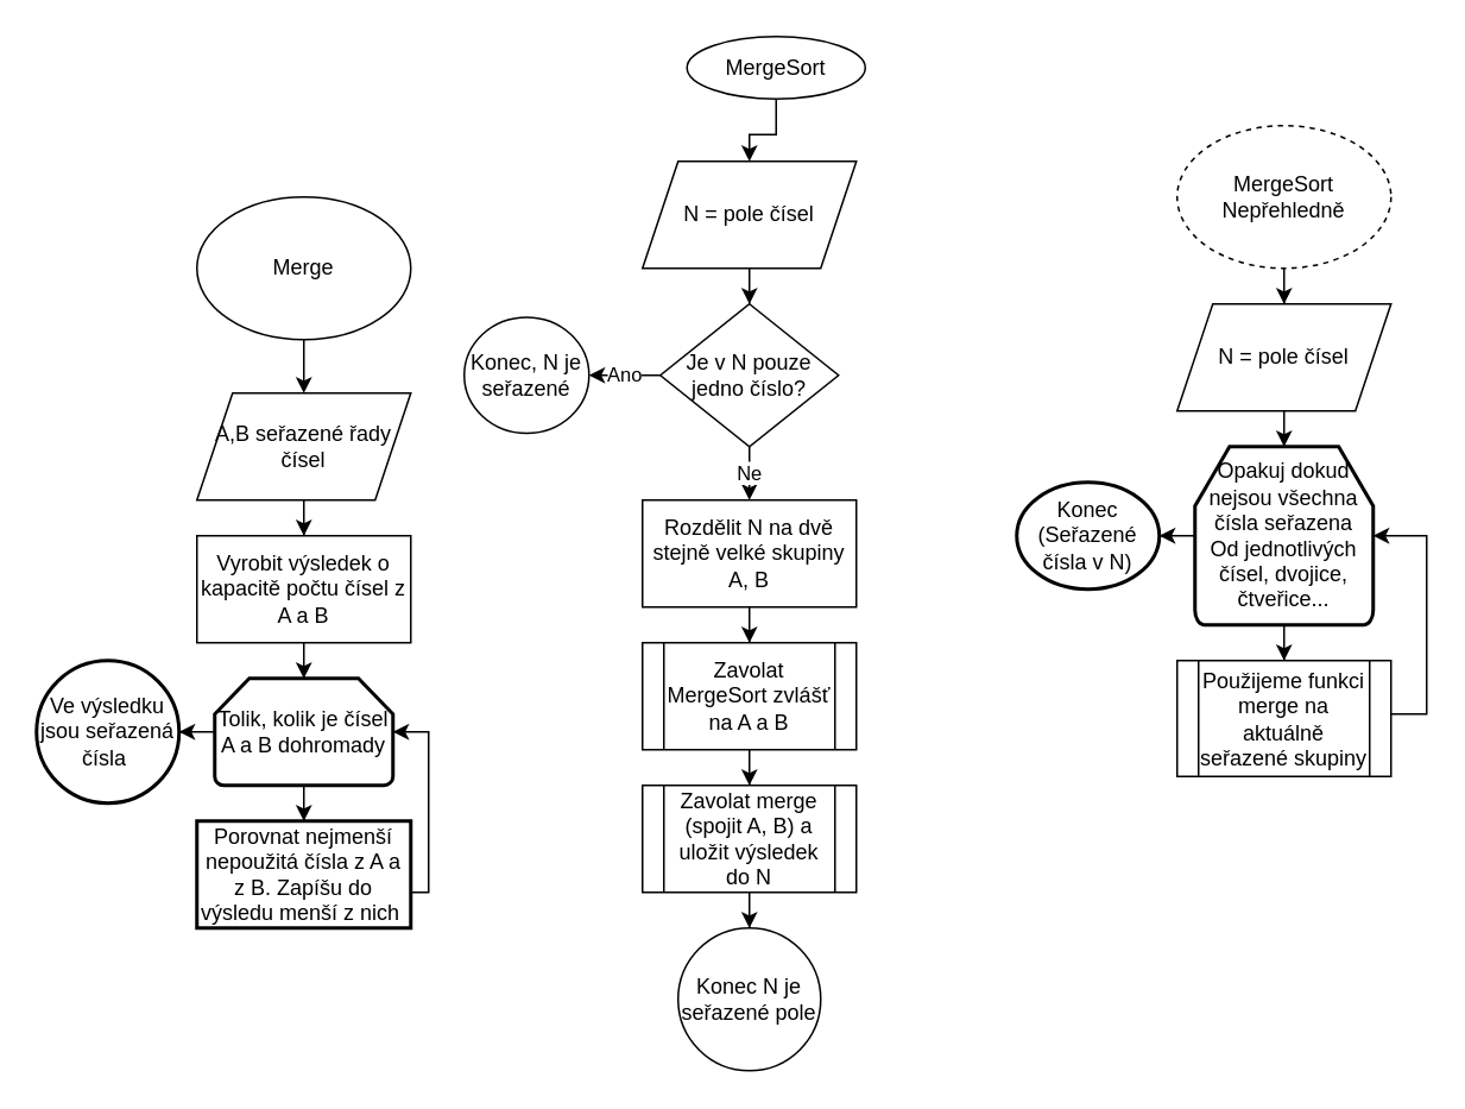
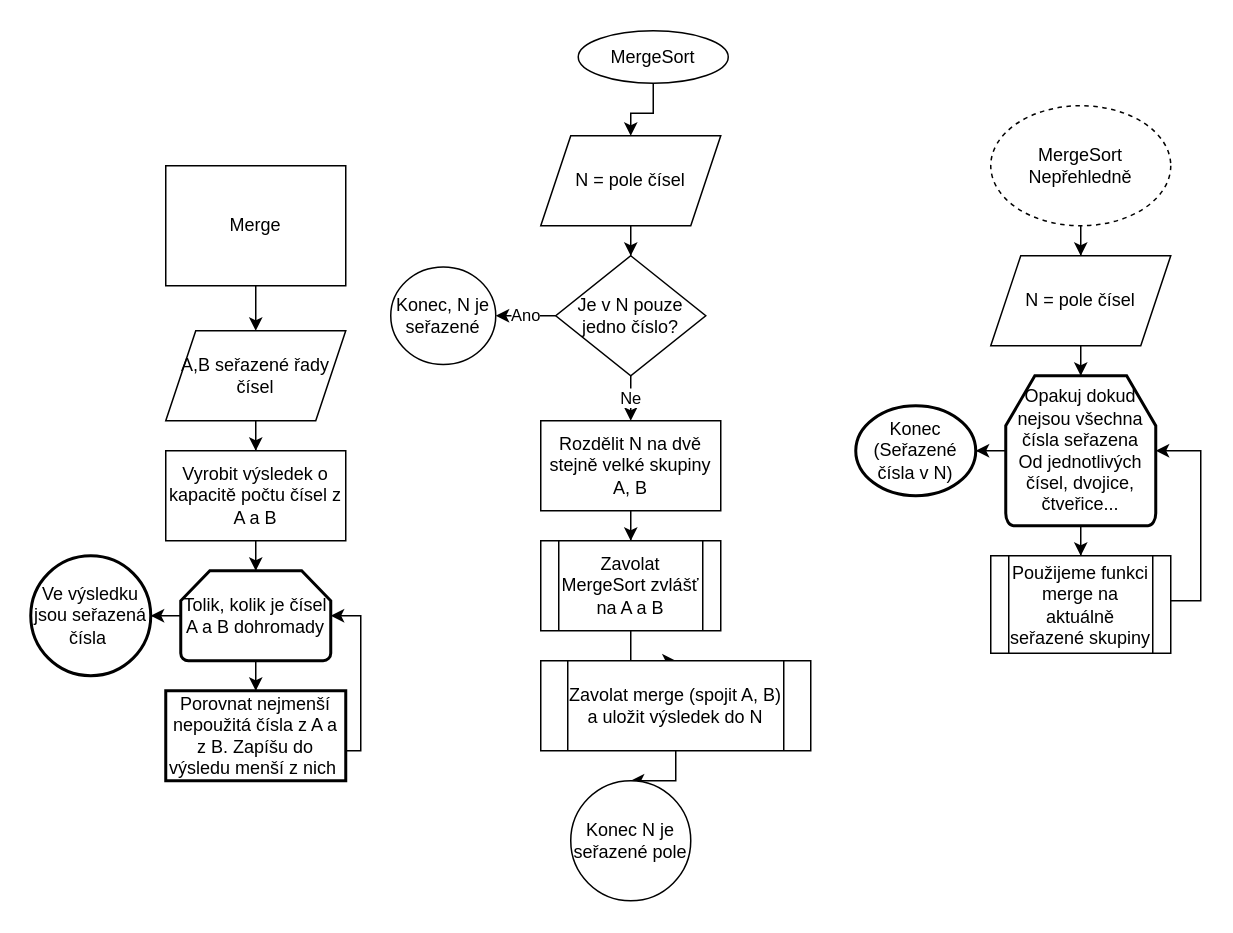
  <mxCell id="0" />
  <mxCell id="1" parent="0" />
  <mxCell id="2" value="" style="edgeStyle=orthogonalEdgeStyle;rounded=0;orthogonalLoop=1;jettySize=auto;html=1;" edge="1" parent="1" source="3" target="5"><mxGeometry relative="1" as="geometry" /></mxCell>
- <mxCell id="3" value="Merge" style="ellipse;whiteSpace=wrap;html=1;" vertex="1" parent="1"><mxGeometry x="110" y="110" width="120" height="80" as="geometry" /></mxCell>
+ <mxCell id="3" value="Merge" style="whiteSpace=wrap;html=1;rounded=0;" vertex="1" parent="1"><mxGeometry x="110" y="110" width="120" height="80" as="geometry" /></mxCell>
  <mxCell id="4" value="" style="edgeStyle=orthogonalEdgeStyle;rounded=0;orthogonalLoop=1;jettySize=auto;html=1;" edge="1" parent="1" source="5" target="12"><mxGeometry relative="1" as="geometry" /></mxCell>
  <mxCell id="5" value="A,B seřazené řady čísel" style="shape=parallelogram;perimeter=parallelogramPerimeter;whiteSpace=wrap;html=1;fixedSize=1;" vertex="1" parent="1"><mxGeometry x="110" y="220" width="120" height="60" as="geometry" /></mxCell>
  <mxCell id="6" value="" style="edgeStyle=orthogonalEdgeStyle;rounded=0;orthogonalLoop=1;jettySize=auto;html=1;" edge="1" parent="1" source="8" target="10"><mxGeometry relative="1" as="geometry" /></mxCell>
  <mxCell id="7" value="" style="edgeStyle=orthogonalEdgeStyle;rounded=0;orthogonalLoop=1;jettySize=auto;html=1;" edge="1" parent="1" source="8" target="13"><mxGeometry relative="1" as="geometry" /></mxCell>
  <mxCell id="8" value="Tolik, kolik je čísel A a B dohromady" style="strokeWidth=2;html=1;shape=mxgraph.flowchart.loop_limit;whiteSpace=wrap;" vertex="1" parent="1"><mxGeometry x="120" y="380" width="100" height="60" as="geometry" /></mxCell>
  <mxCell id="9" style="edgeStyle=orthogonalEdgeStyle;rounded=0;orthogonalLoop=1;jettySize=auto;html=1;" edge="1" parent="1" source="10" target="8"><mxGeometry relative="1" as="geometry"><Array as="points"><mxPoint x="240" y="500" /><mxPoint x="240" y="410" /></Array></mxGeometry></mxCell>
  <mxCell id="10" value="Porovnat nejmenší nepoužitá čísla z A a z B. Zapíšu do výsledu menší z nich&amp;nbsp;" style="whiteSpace=wrap;html=1;strokeWidth=2;" vertex="1" parent="1"><mxGeometry x="110" y="460" width="120" height="60" as="geometry" /></mxCell>
  <mxCell id="11" value="" style="edgeStyle=orthogonalEdgeStyle;rounded=0;orthogonalLoop=1;jettySize=auto;html=1;" edge="1" parent="1" source="12" target="8"><mxGeometry relative="1" as="geometry"><mxPoint x="170.034" y="380" as="sourcePoint" /></mxGeometry></mxCell>
  <mxCell id="12" value="Vyrobit výsledek o kapacitě počtu čísel z A a B" style="rounded=0;whiteSpace=wrap;html=1;" vertex="1" parent="1"><mxGeometry x="110" y="300" width="120" height="60" as="geometry" /></mxCell>
  <mxCell id="13" value="Ve výsledku jsou seřazená čísla&amp;nbsp;" style="ellipse;whiteSpace=wrap;html=1;strokeWidth=2;" vertex="1" parent="1"><mxGeometry x="20" y="370" width="80" height="80" as="geometry" /></mxCell>
  <mxCell id="14" value="" style="edgeStyle=orthogonalEdgeStyle;rounded=0;orthogonalLoop=1;jettySize=auto;html=1;" edge="1" parent="1" source="15" target="17"><mxGeometry relative="1" as="geometry" /></mxCell>
  <mxCell id="15" value="MergeSort&lt;br&gt;Nepřehledně" style="ellipse;whiteSpace=wrap;html=1;dashed=1;" vertex="1" parent="1"><mxGeometry x="660" y="70" width="120" height="80" as="geometry" /></mxCell>
  <mxCell id="16" value="" style="edgeStyle=orthogonalEdgeStyle;rounded=0;orthogonalLoop=1;jettySize=auto;html=1;" edge="1" parent="1" source="17" target="23"><mxGeometry relative="1" as="geometry" /></mxCell>
  <mxCell id="17" value="N = pole čísel" style="shape=parallelogram;perimeter=parallelogramPerimeter;whiteSpace=wrap;html=1;fixedSize=1;" vertex="1" parent="1"><mxGeometry x="660" y="170" width="120" height="60" as="geometry" /></mxCell>
  <mxCell id="18" style="edgeStyle=orthogonalEdgeStyle;rounded=0;orthogonalLoop=1;jettySize=auto;html=1;" edge="1" parent="1" source="19" target="23"><mxGeometry relative="1" as="geometry"><mxPoint x="780" y="290" as="targetPoint" /><Array as="points"><mxPoint x="800" y="400" /><mxPoint x="800" y="300" /></Array></mxGeometry></mxCell>
  <mxCell id="19" value="Použijeme funkci merge na aktuálně seřazené skupiny" style="shape=process;whiteSpace=wrap;html=1;backgroundOutline=1;" vertex="1" parent="1"><mxGeometry x="660" y="370" width="120" height="65" as="geometry" /></mxCell>
  <mxCell id="20" style="edgeStyle=orthogonalEdgeStyle;rounded=0;orthogonalLoop=1;jettySize=auto;html=1;exitX=0.5;exitY=1;exitDx=0;exitDy=0;exitPerimeter=0;" edge="1" parent="1" source="23"><mxGeometry relative="1" as="geometry"><mxPoint x="720.034" y="330" as="targetPoint" /></mxGeometry></mxCell>
  <mxCell id="21" value="" style="edgeStyle=orthogonalEdgeStyle;rounded=0;orthogonalLoop=1;jettySize=auto;html=1;" edge="1" parent="1" source="23" target="19"><mxGeometry relative="1" as="geometry" /></mxCell>
  <mxCell id="22" value="" style="edgeStyle=orthogonalEdgeStyle;rounded=0;orthogonalLoop=1;jettySize=auto;html=1;" edge="1" parent="1" source="23" target="24"><mxGeometry relative="1" as="geometry" /></mxCell>
  <mxCell id="23" value="Opakuj dokud nejsou všechna čísla seřazena&lt;br&gt;Od jednotlivých čísel, dvojice, čtveřice..." style="strokeWidth=2;html=1;shape=mxgraph.flowchart.loop_limit;whiteSpace=wrap;" vertex="1" parent="1"><mxGeometry x="670" y="250" width="100" height="100" as="geometry" /></mxCell>
  <mxCell id="24" value="Konec (Seřazené čísla v N)" style="ellipse;whiteSpace=wrap;html=1;strokeWidth=2;" vertex="1" parent="1"><mxGeometry x="570" y="270" width="80" height="60" as="geometry" /></mxCell>
  <mxCell id="25" value="" style="edgeStyle=orthogonalEdgeStyle;rounded=0;orthogonalLoop=1;jettySize=auto;html=1;" edge="1" parent="1" source="26" target="28"><mxGeometry relative="1" as="geometry" /></mxCell>
  <mxCell id="26" value="MergeSort" style="ellipse;whiteSpace=wrap;html=1;" vertex="1" parent="1"><mxGeometry x="385" y="20" width="100" height="35" as="geometry" /></mxCell>
  <mxCell id="27" value="" style="edgeStyle=orthogonalEdgeStyle;rounded=0;orthogonalLoop=1;jettySize=auto;html=1;" edge="1" parent="1" source="28" target="31"><mxGeometry relative="1" as="geometry" /></mxCell>
  <mxCell id="28" value="N = pole čísel" style="shape=parallelogram;perimeter=parallelogramPerimeter;whiteSpace=wrap;html=1;fixedSize=1;" vertex="1" parent="1"><mxGeometry x="360" y="90" width="120" height="60" as="geometry" /></mxCell>
  <mxCell id="29" value="Ano" style="edgeStyle=orthogonalEdgeStyle;rounded=0;orthogonalLoop=1;jettySize=auto;html=1;" edge="1" parent="1" source="31" target="32"><mxGeometry relative="1" as="geometry" /></mxCell>
  <mxCell id="30" value="Ne" style="edgeStyle=orthogonalEdgeStyle;rounded=0;orthogonalLoop=1;jettySize=auto;html=1;" edge="1" parent="1" source="31" target="34"><mxGeometry relative="1" as="geometry" /></mxCell>
  <mxCell id="31" value="Je v N pouze jedno číslo?" style="rhombus;whiteSpace=wrap;html=1;" vertex="1" parent="1"><mxGeometry x="370" y="170" width="100" height="80" as="geometry" /></mxCell>
  <mxCell id="32" value="Konec, N je seřazené" style="ellipse;whiteSpace=wrap;html=1;" vertex="1" parent="1"><mxGeometry x="260" y="177.5" width="70" height="65" as="geometry" /></mxCell>
  <mxCell id="33" value="" style="edgeStyle=orthogonalEdgeStyle;rounded=0;orthogonalLoop=1;jettySize=auto;html=1;" edge="1" parent="1" source="34" target="36"><mxGeometry relative="1" as="geometry" /></mxCell>
  <mxCell id="34" value="Rozdělit N na dvě stejně velké skupiny A, B" style="whiteSpace=wrap;html=1;" vertex="1" parent="1"><mxGeometry x="360" y="280" width="120" height="60" as="geometry" /></mxCell>
  <mxCell id="35" value="" style="edgeStyle=orthogonalEdgeStyle;rounded=0;orthogonalLoop=1;jettySize=auto;html=1;" edge="1" parent="1" source="36" target="38"><mxGeometry relative="1" as="geometry" /></mxCell>
  <mxCell id="36" value="Zavolat MergeSort zvlášť na A a B" style="shape=process;whiteSpace=wrap;html=1;backgroundOutline=1;" vertex="1" parent="1"><mxGeometry x="360" y="360" width="120" height="60" as="geometry" /></mxCell>
  <mxCell id="37" value="" style="edgeStyle=orthogonalEdgeStyle;rounded=0;orthogonalLoop=1;jettySize=auto;html=1;" edge="1" parent="1" source="38" target="39"><mxGeometry relative="1" as="geometry" /></mxCell>
- <mxCell id="38" value="Zavolat merge (spojit A, B) a uložit výsledek do N" style="shape=process;whiteSpace=wrap;html=1;backgroundOutline=1;" vertex="1" parent="1"><mxGeometry x="360" y="440" width="120" height="60" as="geometry" /></mxCell>
+ <mxCell id="38" value="Zavolat merge (spojit A, B) a uložit výsledek do N" style="shape=process;whiteSpace=wrap;html=1;backgroundOutline=1;" vertex="1" parent="1"><mxGeometry x="360" y="440" width="180" height="60" as="geometry" /></mxCell>
  <mxCell id="39" value="Konec N je seřazené pole" style="ellipse;whiteSpace=wrap;html=1;" vertex="1" parent="1"><mxGeometry x="380" y="520" width="80" height="80" as="geometry" /></mxCell>
